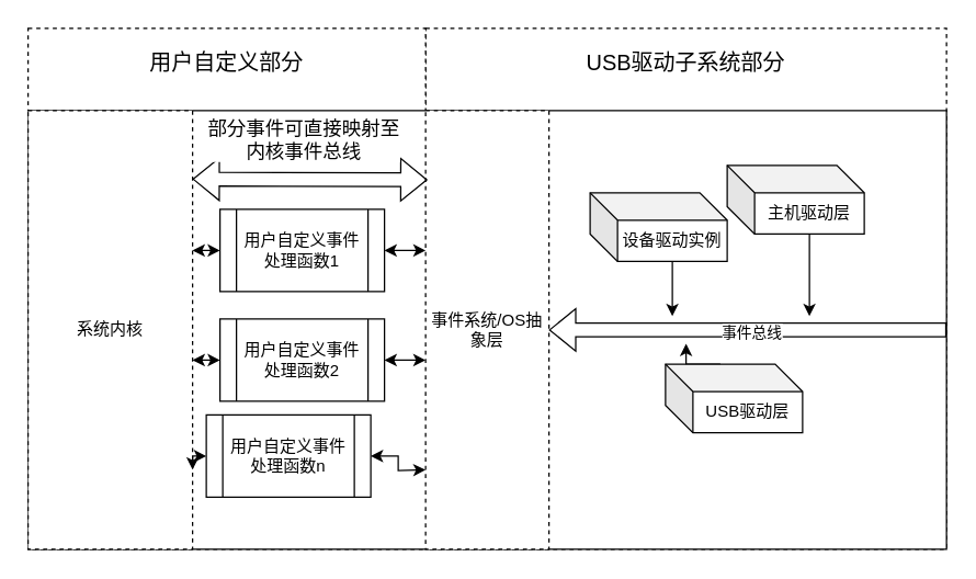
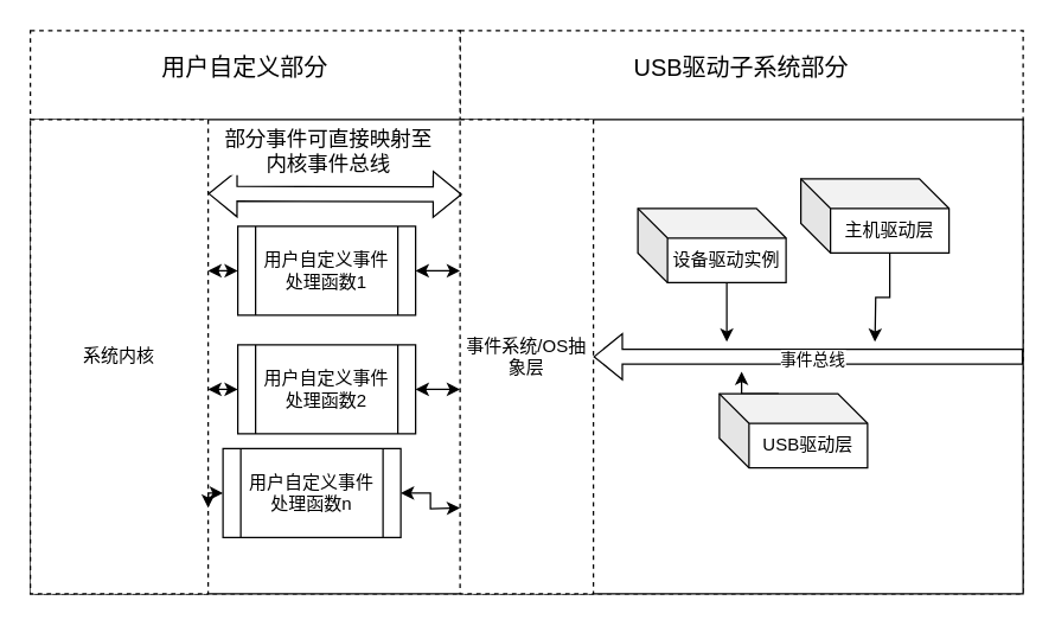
  <mxCell id="0" />
  <mxCell id="1" parent="0" />
  <mxCell id="2" value="" style="rounded=0;whiteSpace=wrap;html=1;dashed=1;" vertex="1" parent="1"><mxGeometry x="310" y="20" width="380" height="380" as="geometry" /></mxCell>
  <mxCell id="3" value="" style="rounded=0;whiteSpace=wrap;html=1;dashed=1;" vertex="1" parent="1"><mxGeometry x="20" y="20" width="290" height="380" as="geometry" /></mxCell>
  <mxCell id="4" value="" style="rounded=0;whiteSpace=wrap;html=1;" parent="1" vertex="1"><mxGeometry x="20" y="80" width="670" height="320" as="geometry" /></mxCell>
  <mxCell id="5" style="edgeStyle=orthogonalEdgeStyle;rounded=0;orthogonalLoop=1;jettySize=auto;html=1;exitX=0;exitY=0.25;exitDx=0;exitDy=0;entryX=1;entryY=0.5;entryDx=0;entryDy=0;startArrow=classic;startFill=1;" parent="1" target="15" edge="1"><mxGeometry relative="1" as="geometry"><mxPoint x="310" y="182" as="sourcePoint" /></mxGeometry></mxCell>
  <mxCell id="6" style="edgeStyle=orthogonalEdgeStyle;rounded=0;orthogonalLoop=1;jettySize=auto;html=1;exitX=0;exitY=0.5;exitDx=0;exitDy=0;entryX=1;entryY=0.5;entryDx=0;entryDy=0;startArrow=classic;startFill=1;" parent="1" target="11" edge="1"><mxGeometry relative="1" as="geometry"><mxPoint x="310" y="262" as="sourcePoint" /></mxGeometry></mxCell>
  <mxCell id="7" style="edgeStyle=orthogonalEdgeStyle;rounded=0;orthogonalLoop=1;jettySize=auto;html=1;exitX=0;exitY=0.75;exitDx=0;exitDy=0;entryX=1;entryY=0.5;entryDx=0;entryDy=0;startArrow=classic;startFill=1;" parent="1" target="13" edge="1"><mxGeometry relative="1" as="geometry"><mxPoint x="310" y="342" as="sourcePoint" /></mxGeometry></mxCell>
  <mxCell id="8" value="事件系统/OS抽象层" style="rounded=0;whiteSpace=wrap;html=1;dashed=1;" parent="1" vertex="1"><mxGeometry x="310" y="80" width="90" height="320" as="geometry" /></mxCell>
  <mxCell id="9" value="系统内核" style="rounded=0;whiteSpace=wrap;html=1;dashed=1;" parent="1" vertex="1"><mxGeometry x="20" y="80" width="120" height="320" as="geometry" /></mxCell>
  <mxCell id="10" style="edgeStyle=orthogonalEdgeStyle;rounded=0;orthogonalLoop=1;jettySize=auto;html=1;exitX=0;exitY=0.5;exitDx=0;exitDy=0;entryX=1;entryY=0.5;entryDx=0;entryDy=0;startArrow=classic;startFill=1;" parent="1" source="11" edge="1"><mxGeometry relative="1" as="geometry"><mxPoint x="140" y="262" as="targetPoint" /></mxGeometry></mxCell>
  <mxCell id="11" value="用户自定义事件处理函数2" style="shape=process;whiteSpace=wrap;html=1;backgroundOutline=1;" parent="1" vertex="1"><mxGeometry x="160" y="232" width="120" height="60" as="geometry" /></mxCell>
  <mxCell id="12" style="edgeStyle=orthogonalEdgeStyle;rounded=0;orthogonalLoop=1;jettySize=auto;html=1;exitX=0;exitY=0.5;exitDx=0;exitDy=0;entryX=1;entryY=0.75;entryDx=0;entryDy=0;startArrow=classic;startFill=1;" parent="1" source="13" edge="1"><mxGeometry relative="1" as="geometry"><mxPoint x="140" y="342" as="targetPoint" /></mxGeometry></mxCell>
  <mxCell id="13" value="用户自定义事件处理函数n" style="shape=process;whiteSpace=wrap;html=1;backgroundOutline=1;" parent="1" vertex="1"><mxGeometry x="150" y="302" width="120" height="60" as="geometry" /></mxCell>
  <mxCell id="14" style="edgeStyle=orthogonalEdgeStyle;rounded=0;orthogonalLoop=1;jettySize=auto;html=1;exitX=0;exitY=0.5;exitDx=0;exitDy=0;entryX=1;entryY=0.25;entryDx=0;entryDy=0;startArrow=classic;startFill=1;" parent="1" source="15" edge="1"><mxGeometry relative="1" as="geometry"><mxPoint x="140" y="182" as="targetPoint" /></mxGeometry></mxCell>
  <mxCell id="15" value="用户自定义事件处理函数1" style="shape=process;whiteSpace=wrap;html=1;backgroundOutline=1;" parent="1" vertex="1"><mxGeometry x="160" y="152" width="120" height="60" as="geometry" /></mxCell>
  <mxCell id="16" style="edgeStyle=orthogonalEdgeStyle;rounded=0;orthogonalLoop=1;jettySize=auto;html=1;exitX=0;exitY=0;exitDx=60;exitDy=50;exitPerimeter=0;" parent="1" source="17" edge="1"><mxGeometry relative="1" as="geometry"><mxPoint x="490" y="230" as="targetPoint" /></mxGeometry></mxCell>
  <mxCell id="17" value="设备驱动实例" style="shape=cube;whiteSpace=wrap;html=1;boundedLbl=1;backgroundOutline=1;darkOpacity=0.05;darkOpacity2=0.1;" parent="1" vertex="1"><mxGeometry x="430" y="140" width="100" height="50" as="geometry" /></mxCell>
  <mxCell id="18" value="" style="shape=flexArrow;endArrow=classic;startArrow=classic;html=1;rounded=0;entryX=0.015;entryY=0.089;entryDx=0;entryDy=0;entryPerimeter=0;" parent="1" edge="1"><mxGeometry width="100" height="100" relative="1" as="geometry"><mxPoint x="140" y="130" as="sourcePoint" /><mxPoint x="311.35" y="130.48" as="targetPoint" /></mxGeometry></mxCell>
  <mxCell id="19" value="&lt;font style=&quot;font-size: 14px;&quot;&gt;部分事件可直接映射至&lt;/font&gt;&lt;div&gt;&lt;font style=&quot;font-size: 14px;&quot;&gt;内核事件总线&lt;/font&gt;&lt;/div&gt;" style="edgeLabel;html=1;align=center;verticalAlign=middle;resizable=0;points=[];" vertex="1" connectable="0" parent="18"><mxGeometry x="-0.603" y="3" relative="1" as="geometry"><mxPoint x="46" y="-27" as="offset" /></mxGeometry></mxCell>
  <mxCell id="20" value="" style="shape=flexArrow;endArrow=classic;html=1;rounded=0;entryX=1;entryY=0.5;entryDx=0;entryDy=0;exitX=1;exitY=0.5;exitDx=0;exitDy=0;" parent="1" source="4" target="8" edge="1"><mxGeometry width="50" height="50" relative="1" as="geometry"><mxPoint x="551.24" y="270" as="sourcePoint" /><mxPoint x="450" y="231.28" as="targetPoint" /></mxGeometry></mxCell>
  <mxCell id="21" value="事件总线" style="edgeLabel;html=1;align=center;verticalAlign=middle;resizable=0;points=[];" parent="20" vertex="1" connectable="0"><mxGeometry x="-0.017" y="1" relative="1" as="geometry"><mxPoint as="offset" /></mxGeometry></mxCell>
  <mxCell id="22" style="edgeStyle=orthogonalEdgeStyle;rounded=0;orthogonalLoop=1;jettySize=auto;html=1;exitX=0;exitY=0;exitDx=60;exitDy=50;exitPerimeter=0;" parent="1" source="23" edge="1"><mxGeometry relative="1" as="geometry"><mxPoint x="590" y="230" as="targetPoint" /></mxGeometry></mxCell>
- <mxCell id="23" value="主机驱动层" style="shape=cube;whiteSpace=wrap;html=1;boundedLbl=1;backgroundOutline=1;darkOpacity=0.05;darkOpacity2=0.1;" parent="1" vertex="1"><mxGeometry x="530" y="120" width="100" height="50" as="geometry" /></mxCell>
+ <mxCell id="23" value="主机驱动层" style="shape=cube;whiteSpace=wrap;html=1;boundedLbl=1;backgroundOutline=1;darkOpacity=0.05;darkOpacity2=0.1;" parent="1" vertex="1"><mxGeometry x="540" y="120" width="100" height="50" as="geometry" /></mxCell>
  <mxCell id="24" style="edgeStyle=orthogonalEdgeStyle;rounded=0;orthogonalLoop=1;jettySize=auto;html=1;exitX=0;exitY=0;exitDx=40;exitDy=0;exitPerimeter=0;" parent="1" source="25" edge="1"><mxGeometry relative="1" as="geometry"><mxPoint x="500" y="250" as="targetPoint" /></mxGeometry></mxCell>
  <mxCell id="25" value="USB驱动层" style="shape=cube;whiteSpace=wrap;html=1;boundedLbl=1;backgroundOutline=1;darkOpacity=0.05;darkOpacity2=0.1;" parent="1" vertex="1"><mxGeometry x="485" y="265" width="100" height="50" as="geometry" /></mxCell>
  <mxCell id="26" value="用户自定义部分" style="text;html=1;align=center;verticalAlign=middle;whiteSpace=wrap;rounded=0;fontSize=16;" vertex="1" parent="1"><mxGeometry x="105" y="30" width="120" height="30" as="geometry" /></mxCell>
  <mxCell id="27" value="USB驱动子系统部分" style="text;html=1;align=center;verticalAlign=middle;whiteSpace=wrap;rounded=0;fontSize=16;" vertex="1" parent="1"><mxGeometry x="425" y="30" width="150" height="30" as="geometry" /></mxCell>
